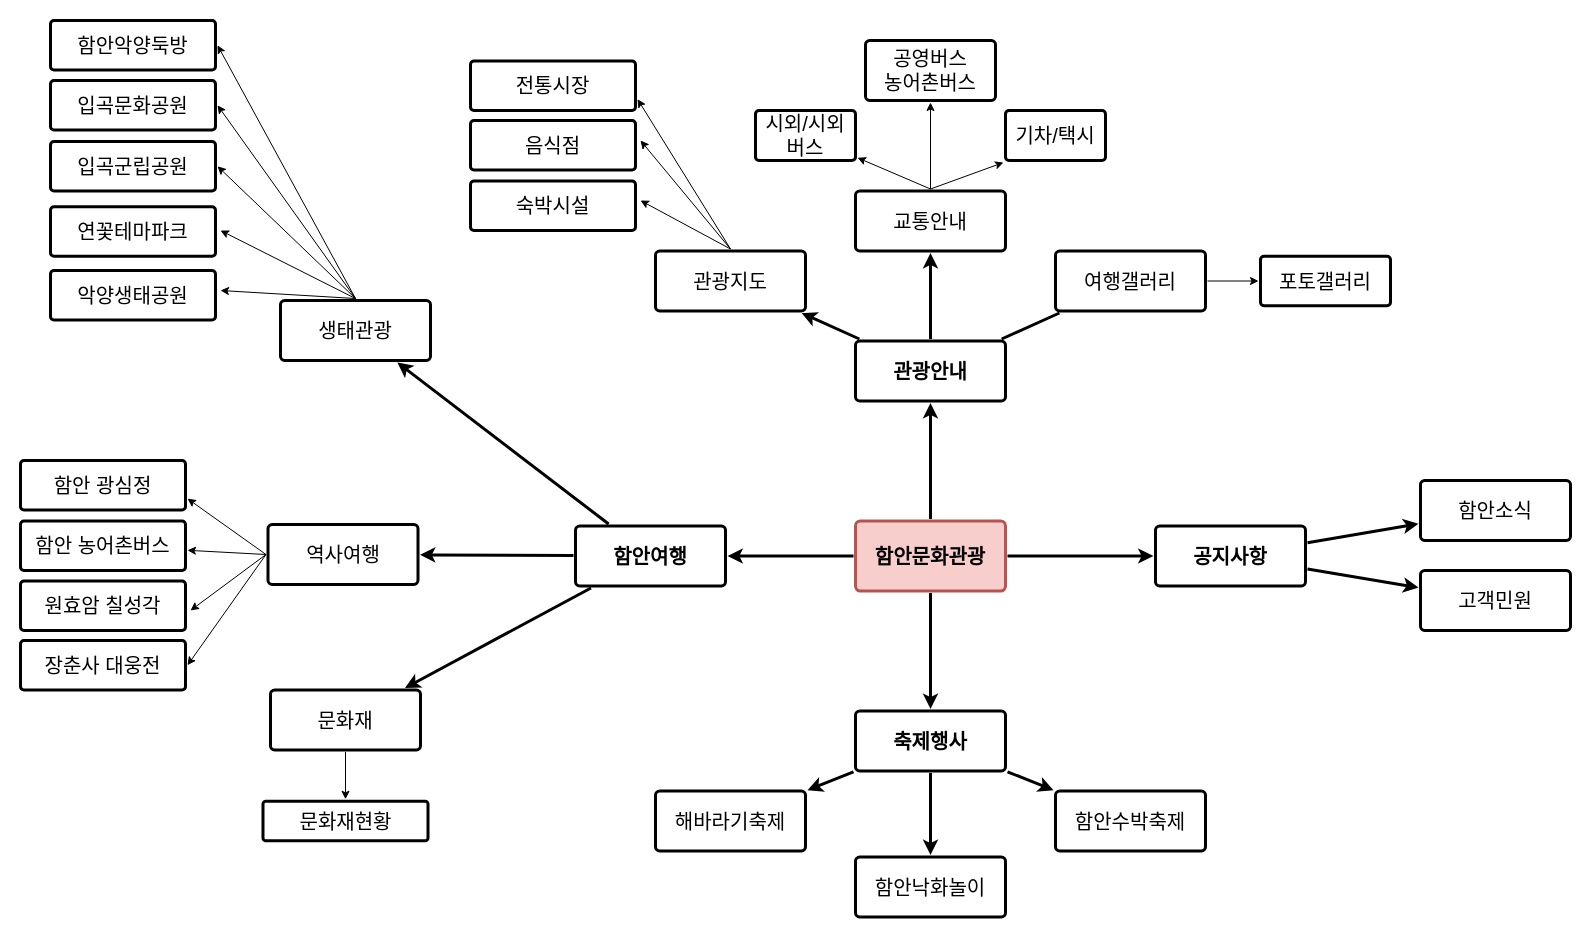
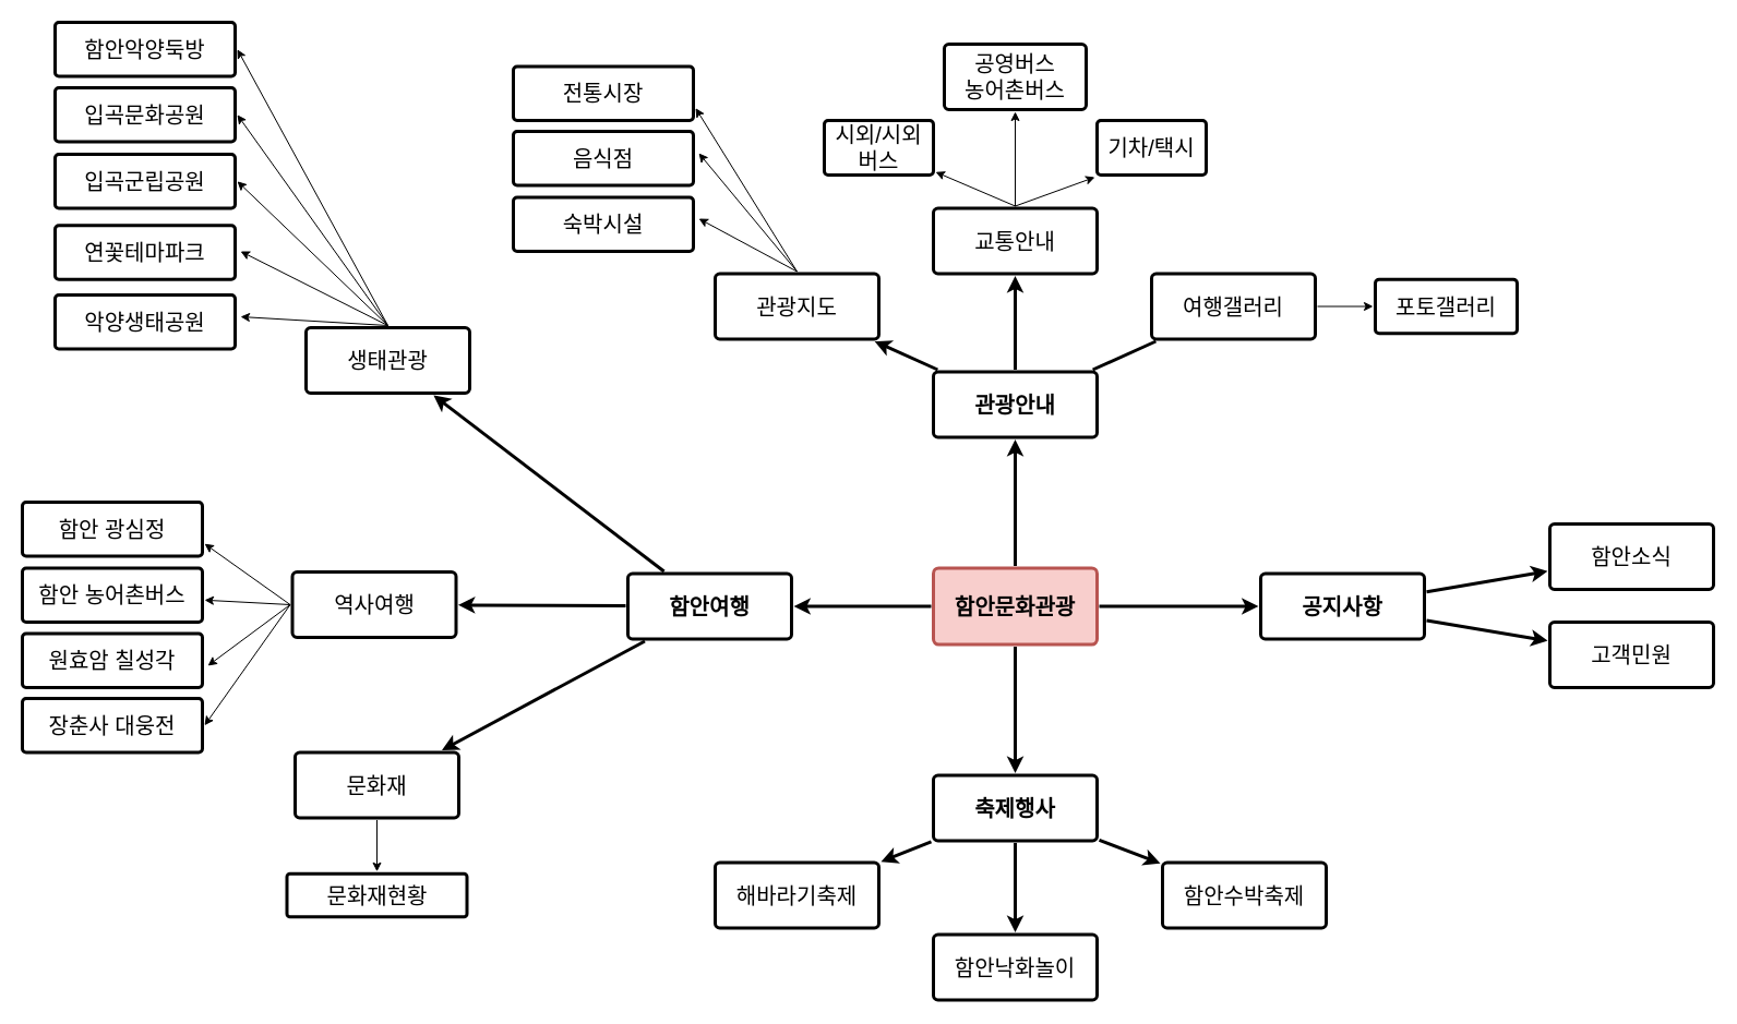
  <mxCell id="0" />
  <mxCell id="1" parent="0" />
  <mxCell id="2" value="" style="edgeStyle=none;rounded=0;jumpStyle=none;html=1;shadow=0;labelBackgroundColor=none;startArrow=none;startFill=0;endArrow=classic;endFill=1;jettySize=auto;orthogonalLoop=1;strokeWidth=3;fontFamily=Helvetica;fontSize=20;fontColor=#23445D;spacing=5;" parent="1" source="6" target="30" edge="1"><mxGeometry relative="1" as="geometry" /></mxCell>
  <mxCell id="3" value="" style="edgeStyle=none;rounded=0;jumpStyle=none;html=1;shadow=0;labelBackgroundColor=none;startArrow=none;startFill=0;endArrow=classic;endFill=1;jettySize=auto;orthogonalLoop=1;strokeWidth=3;fontFamily=Helvetica;fontSize=20;fontColor=#23445D;spacing=5;" parent="1" source="6" target="44" edge="1"><mxGeometry relative="1" as="geometry" /></mxCell>
  <mxCell id="4" value="" style="edgeStyle=none;rounded=0;jumpStyle=none;html=1;shadow=0;labelBackgroundColor=none;startArrow=none;startFill=0;endArrow=classic;endFill=1;jettySize=auto;orthogonalLoop=1;strokeWidth=3;fontFamily=Helvetica;fontSize=20;fontColor=#23445D;spacing=5;" parent="1" source="6" target="26" edge="1"><mxGeometry relative="1" as="geometry" /></mxCell>
  <mxCell id="5" value="" style="edgeStyle=none;rounded=0;jumpStyle=none;html=1;shadow=0;labelBackgroundColor=none;startArrow=none;startFill=0;endArrow=classic;endFill=1;jettySize=auto;orthogonalLoop=1;strokeWidth=3;fontFamily=Helvetica;fontSize=20;fontColor=#23445D;spacing=5;" parent="1" source="6" target="10" edge="1"><mxGeometry relative="1" as="geometry" /></mxCell>
  <mxCell id="6" value="함안문화관광" style="rounded=1;whiteSpace=wrap;html=1;shadow=0;labelBackgroundColor=none;strokeWidth=3;fontFamily=Helvetica;fontSize=20;align=center;fontStyle=1;spacing=5;arcSize=7;perimeterSpacing=2;fillColor=#f8cecc;strokeColor=#b85450;" parent="1" vertex="1"><mxGeometry x="855" y="520.5" width="150" height="70" as="geometry" /></mxCell>
  <mxCell id="7" value="" style="edgeStyle=none;rounded=1;jumpStyle=none;html=1;shadow=0;labelBackgroundColor=none;startArrow=none;startFill=0;jettySize=auto;orthogonalLoop=1;strokeWidth=3;fontFamily=Helvetica;fontSize=20;fontColor=#FFFFFF;spacing=5;fontStyle=1;" parent="1" source="10" target="22" edge="1"><mxGeometry relative="1" as="geometry" /></mxCell>
  <mxCell id="8" value="" style="edgeStyle=none;rounded=1;jumpStyle=none;html=1;shadow=0;labelBackgroundColor=none;startArrow=none;startFill=0;jettySize=auto;orthogonalLoop=1;strokeWidth=3;fontFamily=Helvetica;fontSize=20;fontColor=#FFFFFF;spacing=5;fontStyle=1;" parent="1" source="10" target="17" edge="1"><mxGeometry relative="1" as="geometry" /></mxCell>
  <mxCell id="9" value="" style="edgeStyle=none;rounded=1;jumpStyle=none;html=1;shadow=0;labelBackgroundColor=none;startArrow=none;startFill=0;jettySize=auto;orthogonalLoop=1;strokeWidth=3;fontFamily=Helvetica;fontSize=20;fontColor=#FFFFFF;spacing=5;fontStyle=1;" parent="1" source="10" target="12" edge="1"><mxGeometry relative="1" as="geometry" /></mxCell>
  <mxCell id="10" value="함안여행" style="rounded=1;whiteSpace=wrap;html=1;shadow=0;labelBackgroundColor=none;strokeWidth=3;fontFamily=Helvetica;fontSize=20;align=center;spacing=5;fontStyle=1;arcSize=7;perimeterSpacing=2;" parent="1" vertex="1"><mxGeometry x="575" y="525.5" width="150" height="60" as="geometry" /></mxCell>
  <mxCell id="11" style="edgeStyle=orthogonalEdgeStyle;rounded=0;orthogonalLoop=1;jettySize=auto;html=1;exitX=0.5;exitY=1;exitDx=0;exitDy=0;entryX=0.5;entryY=0;entryDx=0;entryDy=0;" edge="1" parent="1" source="12" target="66"><mxGeometry relative="1" as="geometry" /></mxCell>
  <mxCell id="12" value="문화재" style="rounded=1;whiteSpace=wrap;html=1;shadow=0;labelBackgroundColor=none;strokeWidth=3;fontFamily=Helvetica;fontSize=20;align=center;spacing=5;fontStyle=0;arcSize=7;perimeterSpacing=2;" parent="1" vertex="1"><mxGeometry x="270" y="689.5" width="150" height="60" as="geometry" /></mxCell>
  <mxCell id="13" style="rounded=0;orthogonalLoop=1;jettySize=auto;html=1;exitX=0;exitY=0.5;exitDx=0;exitDy=0;entryX=1;entryY=0.75;entryDx=0;entryDy=0;" edge="1" parent="1" source="17" target="62"><mxGeometry relative="1" as="geometry" /></mxCell>
  <mxCell id="14" style="rounded=0;orthogonalLoop=1;jettySize=auto;html=1;exitX=0;exitY=0.5;exitDx=0;exitDy=0;" edge="1" parent="1" source="17" target="63"><mxGeometry relative="1" as="geometry" /></mxCell>
  <mxCell id="15" style="rounded=0;orthogonalLoop=1;jettySize=auto;html=1;exitX=0;exitY=0.5;exitDx=0;exitDy=0;" edge="1" parent="1" source="17"><mxGeometry relative="1" as="geometry"><mxPoint x="190" y="610" as="targetPoint" /></mxGeometry></mxCell>
  <mxCell id="16" style="rounded=0;orthogonalLoop=1;jettySize=auto;html=1;exitX=0;exitY=0.5;exitDx=0;exitDy=0;entryX=1;entryY=0.5;entryDx=0;entryDy=0;" edge="1" parent="1" source="17" target="65"><mxGeometry relative="1" as="geometry" /></mxCell>
  <mxCell id="17" value="역사여행" style="rounded=1;whiteSpace=wrap;html=1;shadow=0;labelBackgroundColor=none;strokeWidth=3;fontFamily=Helvetica;fontSize=20;align=center;spacing=5;fontStyle=0;arcSize=7;perimeterSpacing=2;" parent="1" vertex="1"><mxGeometry x="267.5" y="524" width="150" height="60" as="geometry" /></mxCell>
  <mxCell id="18" style="rounded=0;orthogonalLoop=1;jettySize=auto;html=1;exitX=0.5;exitY=0;exitDx=0;exitDy=0;entryX=1;entryY=0.5;entryDx=0;entryDy=0;" edge="1" parent="1" source="22" target="59"><mxGeometry relative="1" as="geometry" /></mxCell>
  <mxCell id="19" style="rounded=0;orthogonalLoop=1;jettySize=auto;html=1;exitX=0.5;exitY=0;exitDx=0;exitDy=0;entryX=1;entryY=0.5;entryDx=0;entryDy=0;" edge="1" parent="1" source="22" target="58"><mxGeometry relative="1" as="geometry" /></mxCell>
  <mxCell id="20" style="rounded=0;orthogonalLoop=1;jettySize=auto;html=1;exitX=0.5;exitY=0;exitDx=0;exitDy=0;" edge="1" parent="1" source="22"><mxGeometry relative="1" as="geometry"><mxPoint x="220" y="230" as="targetPoint" /></mxGeometry></mxCell>
  <mxCell id="21" style="rounded=0;orthogonalLoop=1;jettySize=auto;html=1;exitX=0.5;exitY=0;exitDx=0;exitDy=0;" edge="1" parent="1" source="22"><mxGeometry relative="1" as="geometry"><mxPoint x="220" y="290" as="targetPoint" /></mxGeometry></mxCell>
  <mxCell id="22" value="생태관광" style="rounded=1;whiteSpace=wrap;html=1;shadow=0;labelBackgroundColor=none;strokeWidth=3;fontFamily=Helvetica;fontSize=20;align=center;spacing=5;fontStyle=0;arcSize=7;perimeterSpacing=2;" parent="1" vertex="1"><mxGeometry x="280" y="300" width="150" height="60" as="geometry" /></mxCell>
  <mxCell id="23" value="" style="edgeStyle=none;rounded=0;jumpStyle=none;html=1;shadow=0;labelBackgroundColor=none;startArrow=none;startFill=0;endArrow=classic;endFill=1;jettySize=auto;orthogonalLoop=1;strokeWidth=3;fontFamily=Helvetica;fontSize=20;fontColor=#FFFFFF;spacing=5;" parent="1" source="26" target="29" edge="1"><mxGeometry relative="1" as="geometry" /></mxCell>
  <mxCell id="24" value="" style="edgeStyle=none;rounded=0;jumpStyle=none;html=1;shadow=0;labelBackgroundColor=none;startArrow=none;startFill=0;endArrow=classic;endFill=1;jettySize=auto;orthogonalLoop=1;strokeWidth=3;fontFamily=Helvetica;fontSize=20;fontColor=#FFFFFF;spacing=5;" parent="1" source="26" target="28" edge="1"><mxGeometry relative="1" as="geometry" /></mxCell>
  <mxCell id="25" value="" style="edgeStyle=none;rounded=0;jumpStyle=none;html=1;shadow=0;labelBackgroundColor=none;startArrow=none;startFill=0;endArrow=classic;endFill=1;jettySize=auto;orthogonalLoop=1;strokeWidth=3;fontFamily=Helvetica;fontSize=20;fontColor=#FFFFFF;spacing=5;" parent="1" source="26" target="27" edge="1"><mxGeometry relative="1" as="geometry" /></mxCell>
  <mxCell id="26" value="축제행사" style="rounded=1;whiteSpace=wrap;html=1;shadow=0;labelBackgroundColor=none;strokeWidth=3;fontFamily=Helvetica;fontSize=20;align=center;spacing=5;fontStyle=1;arcSize=7;perimeterSpacing=2;" parent="1" vertex="1"><mxGeometry x="855" y="710.5" width="150" height="60" as="geometry" /></mxCell>
- <mxCell id="27" value="함안수박축제" style="rounded=1;whiteSpace=wrap;html=1;shadow=0;labelBackgroundColor=none;strokeWidth=3;fontFamily=Helvetica;fontSize=20;align=center;spacing=5;arcSize=7;perimeterSpacing=2;" parent="1" vertex="1"><mxGeometry x="1055" y="790.5" width="150" height="60" as="geometry" /></mxCell>
+ <mxCell id="27" value="함안수박축제" style="rounded=1;whiteSpace=wrap;html=1;shadow=0;labelBackgroundColor=none;strokeWidth=3;fontFamily=Helvetica;fontSize=20;align=center;spacing=5;arcSize=7;perimeterSpacing=2;" parent="1" vertex="1"><mxGeometry x="1065" y="790.5" width="150" height="60" as="geometry" /></mxCell>
  <mxCell id="28" value="함안낙화놀이" style="rounded=1;whiteSpace=wrap;html=1;shadow=0;labelBackgroundColor=none;strokeWidth=3;fontFamily=Helvetica;fontSize=20;align=center;spacing=5;arcSize=7;perimeterSpacing=2;" parent="1" vertex="1"><mxGeometry x="855" y="856.5" width="150" height="60" as="geometry" /></mxCell>
  <mxCell id="29" value="해바라기축제" style="rounded=1;whiteSpace=wrap;html=1;shadow=0;labelBackgroundColor=none;strokeWidth=3;fontFamily=Helvetica;fontSize=20;align=center;spacing=5;arcSize=7;perimeterSpacing=2;" parent="1" vertex="1"><mxGeometry x="655" y="790.5" width="150" height="60" as="geometry" /></mxCell>
  <mxCell id="30" value="관광안내" style="rounded=1;whiteSpace=wrap;html=1;shadow=0;labelBackgroundColor=none;strokeWidth=3;fontFamily=Helvetica;fontSize=20;align=center;spacing=5;fontStyle=1;arcSize=7;perimeterSpacing=2;" parent="1" vertex="1"><mxGeometry x="855" y="340.5" width="150" height="60" as="geometry" /></mxCell>
  <mxCell id="31" style="rounded=0;orthogonalLoop=1;jettySize=auto;html=1;exitX=1;exitY=0.5;exitDx=0;exitDy=0;entryX=0;entryY=0.5;entryDx=0;entryDy=0;" edge="1" parent="1" source="32" target="49"><mxGeometry relative="1" as="geometry"><mxPoint x="1250" y="210" as="targetPoint" /></mxGeometry></mxCell>
  <mxCell id="32" value="여행갤러리" style="rounded=1;whiteSpace=wrap;html=1;shadow=0;labelBackgroundColor=none;strokeWidth=3;fontFamily=Helvetica;fontSize=20;align=center;spacing=5;arcSize=7;perimeterSpacing=2;" parent="1" vertex="1"><mxGeometry x="1055" y="250.5" width="150" height="60" as="geometry" /></mxCell>
  <mxCell id="33" value="" style="edgeStyle=none;rounded=0;jumpStyle=none;html=1;shadow=0;labelBackgroundColor=none;startArrow=none;startFill=0;endArrow=none;endFill=1;jettySize=auto;orthogonalLoop=1;strokeWidth=3;fontFamily=Helvetica;fontSize=20;fontColor=#FFFFFF;spacing=5;" parent="1" source="30" target="32" edge="1"><mxGeometry relative="1" as="geometry" /></mxCell>
  <mxCell id="34" style="rounded=0;orthogonalLoop=1;jettySize=auto;html=1;exitX=0.5;exitY=0;exitDx=0;exitDy=0;" edge="1" parent="1" source="37" target="50"><mxGeometry relative="1" as="geometry"><mxPoint x="890" as="targetPoint" y="140" /></mxGeometry></mxCell>
  <mxCell id="35" style="rounded=0;orthogonalLoop=1;jettySize=auto;html=1;exitX=0.5;exitY=0;exitDx=0;exitDy=0;entryX=0.5;entryY=1;entryDx=0;entryDy=0;" edge="1" parent="1" source="37" target="51"><mxGeometry relative="1" as="geometry"><mxPoint x="950" y="140" as="targetPoint" /></mxGeometry></mxCell>
  <mxCell id="36" style="rounded=0;orthogonalLoop=1;jettySize=auto;html=1;exitX=0.5;exitY=0;exitDx=0;exitDy=0;entryX=0;entryY=1;entryDx=0;entryDy=0;" edge="1" parent="1" source="37" target="52"><mxGeometry relative="1" as="geometry"><mxPoint x="1020" y="120" as="targetPoint" /></mxGeometry></mxCell>
  <mxCell id="37" value="교통안내" style="rounded=1;whiteSpace=wrap;html=1;shadow=0;labelBackgroundColor=none;strokeWidth=3;fontFamily=Helvetica;fontSize=20;align=center;spacing=5;arcSize=7;perimeterSpacing=2;" parent="1" vertex="1"><mxGeometry x="855" y="190.5" width="150" height="60" as="geometry" /></mxCell>
  <mxCell id="38" value="" style="edgeStyle=none;rounded=0;jumpStyle=none;html=1;shadow=0;labelBackgroundColor=none;startArrow=none;startFill=0;endArrow=classic;endFill=1;jettySize=auto;orthogonalLoop=1;strokeWidth=3;fontFamily=Helvetica;fontSize=20;fontColor=#FFFFFF;spacing=5;" parent="1" source="30" target="37" edge="1"><mxGeometry relative="1" as="geometry" /></mxCell>
  <mxCell id="39" style="rounded=0;orthogonalLoop=1;jettySize=auto;html=1;exitX=0.5;exitY=0;exitDx=0;exitDy=0;" edge="1" parent="1" source="42"><mxGeometry relative="1" as="geometry"><mxPoint x="640" y="140" as="targetPoint" /></mxGeometry></mxCell>
  <mxCell id="40" style="rounded=0;orthogonalLoop=1;jettySize=auto;html=1;exitX=0.5;exitY=0;exitDx=0;exitDy=0;" edge="1" parent="1" source="42"><mxGeometry relative="1" as="geometry"><mxPoint x="640" y="200" as="targetPoint" /></mxGeometry></mxCell>
  <mxCell id="41" style="rounded=0;orthogonalLoop=1;jettySize=auto;html=1;exitX=0.5;exitY=0;exitDx=0;exitDy=0;entryX=1;entryY=0.75;entryDx=0;entryDy=0;" edge="1" parent="1" source="42" target="54"><mxGeometry relative="1" as="geometry" /></mxCell>
  <mxCell id="42" value="관광지도" style="rounded=1;whiteSpace=wrap;html=1;shadow=0;labelBackgroundColor=none;strokeWidth=3;fontFamily=Helvetica;fontSize=20;align=center;spacing=5;arcSize=7;perimeterSpacing=2;" parent="1" vertex="1"><mxGeometry x="655" y="250.5" width="150" height="60" as="geometry" /></mxCell>
  <mxCell id="43" value="" style="edgeStyle=none;rounded=0;jumpStyle=none;html=1;shadow=0;labelBackgroundColor=none;startArrow=none;startFill=0;endArrow=classic;endFill=1;jettySize=auto;orthogonalLoop=1;strokeWidth=3;fontFamily=Helvetica;fontSize=20;fontColor=#FFFFFF;spacing=5;" parent="1" source="30" target="42" edge="1"><mxGeometry relative="1" as="geometry" /></mxCell>
  <mxCell id="44" value="공지사항" style="rounded=1;whiteSpace=wrap;html=1;shadow=0;labelBackgroundColor=none;strokeWidth=3;fontFamily=Helvetica;fontSize=20;align=center;spacing=5;fontStyle=1;arcSize=7;perimeterSpacing=2;" parent="1" vertex="1"><mxGeometry x="1155" y="525.5" width="150" height="60" as="geometry" /></mxCell>
  <mxCell id="45" value="고객민원" style="rounded=1;whiteSpace=wrap;html=1;shadow=0;labelBackgroundColor=none;strokeWidth=3;fontFamily=Helvetica;fontSize=20;align=center;spacing=5;fontStyle=0;arcSize=7;perimeterSpacing=2;" parent="1" vertex="1"><mxGeometry x="1420" y="570" width="150" height="60" as="geometry" /></mxCell>
  <mxCell id="46" value="" style="edgeStyle=none;rounded=1;jumpStyle=none;html=1;shadow=0;labelBackgroundColor=none;startArrow=none;startFill=0;jettySize=auto;orthogonalLoop=1;strokeWidth=3;fontFamily=Helvetica;fontSize=20;fontColor=#FFFFFF;spacing=5;fontStyle=1;" parent="1" source="44" target="45" edge="1"><mxGeometry relative="1" as="geometry" /></mxCell>
  <mxCell id="47" value="함안소식" style="rounded=1;whiteSpace=wrap;html=1;shadow=0;labelBackgroundColor=none;strokeWidth=3;fontFamily=Helvetica;fontSize=20;align=center;spacing=5;fontStyle=0;arcSize=7;perimeterSpacing=2;" parent="1" vertex="1"><mxGeometry x="1420" y="480" width="150" height="60" as="geometry" /></mxCell>
  <mxCell id="48" value="" style="edgeStyle=none;rounded=1;jumpStyle=none;html=1;shadow=0;labelBackgroundColor=none;startArrow=none;startFill=0;jettySize=auto;orthogonalLoop=1;strokeWidth=3;fontFamily=Helvetica;fontSize=20;fontColor=#FFFFFF;spacing=5;fontStyle=1;" parent="1" source="44" target="47" edge="1"><mxGeometry relative="1" as="geometry" /></mxCell>
  <mxCell id="49" value="포토갤러리" style="rounded=1;whiteSpace=wrap;html=1;shadow=0;labelBackgroundColor=none;strokeWidth=3;fontFamily=Helvetica;fontSize=20;align=center;spacing=5;arcSize=7;perimeterSpacing=2;" vertex="1" parent="1"><mxGeometry x="1260" y="255.75" width="130" height="49.5" as="geometry" /></mxCell>
  <mxCell id="50" value="시외/시외버스" style="rounded=1;whiteSpace=wrap;html=1;shadow=0;labelBackgroundColor=none;strokeWidth=3;fontFamily=Helvetica;fontSize=20;align=center;spacing=5;arcSize=7;perimeterSpacing=2;" vertex="1" parent="1"><mxGeometry x="755" y="110" width="100" height="50" as="geometry" /></mxCell>
  <mxCell id="51" value="공영버스&lt;br&gt;농어촌버스" style="rounded=1;whiteSpace=wrap;html=1;shadow=0;labelBackgroundColor=none;strokeWidth=3;fontFamily=Helvetica;fontSize=20;align=center;spacing=5;arcSize=7;perimeterSpacing=2;" vertex="1" parent="1"><mxGeometry x="865" y="40" width="130" height="60" as="geometry" /></mxCell>
  <mxCell id="52" value="기차/택시" style="rounded=1;whiteSpace=wrap;html=1;shadow=0;labelBackgroundColor=none;strokeWidth=3;fontFamily=Helvetica;fontSize=20;align=center;spacing=5;arcSize=7;perimeterSpacing=2;" vertex="1" parent="1"><mxGeometry x="1005" y="110" width="100" height="50" as="geometry" /></mxCell>
  <mxCell id="53" value="음식점" style="rounded=1;whiteSpace=wrap;html=1;shadow=0;labelBackgroundColor=none;strokeWidth=3;fontFamily=Helvetica;fontSize=20;align=center;spacing=5;arcSize=7;perimeterSpacing=2;" vertex="1" parent="1"><mxGeometry x="470" y="120" width="165" height="49.5" as="geometry" /></mxCell>
  <mxCell id="54" value="전통시장" style="rounded=1;whiteSpace=wrap;html=1;shadow=0;labelBackgroundColor=none;strokeWidth=3;fontFamily=Helvetica;fontSize=20;align=center;spacing=5;arcSize=7;perimeterSpacing=2;" vertex="1" parent="1"><mxGeometry x="470" y="60.5" width="165" height="49.5" as="geometry" /></mxCell>
  <mxCell id="55" value="숙박시설" style="rounded=1;whiteSpace=wrap;html=1;shadow=0;labelBackgroundColor=none;strokeWidth=3;fontFamily=Helvetica;fontSize=20;align=center;spacing=5;arcSize=7;perimeterSpacing=2;" vertex="1" parent="1"><mxGeometry x="470" y="180.5" width="165" height="49.5" as="geometry" /></mxCell>
  <mxCell id="56" value="연꽃테마파크" style="rounded=1;whiteSpace=wrap;html=1;shadow=0;labelBackgroundColor=none;strokeWidth=3;fontFamily=Helvetica;fontSize=20;align=center;spacing=5;arcSize=7;perimeterSpacing=2;" vertex="1" parent="1"><mxGeometry x="50" y="206.25" width="165" height="49.5" as="geometry" /></mxCell>
  <mxCell id="57" value="악양생태공원" style="rounded=1;whiteSpace=wrap;html=1;shadow=0;labelBackgroundColor=none;strokeWidth=3;fontFamily=Helvetica;fontSize=20;align=center;spacing=5;arcSize=7;perimeterSpacing=2;" vertex="1" parent="1"><mxGeometry x="50" y="270" width="165" height="49.5" as="geometry" /></mxCell>
  <mxCell id="58" value="입곡군립공원" style="rounded=1;whiteSpace=wrap;html=1;shadow=0;labelBackgroundColor=none;strokeWidth=3;fontFamily=Helvetica;fontSize=20;align=center;spacing=5;arcSize=7;perimeterSpacing=2;" vertex="1" parent="1"><mxGeometry x="50" y="141" width="165" height="49.5" as="geometry" /></mxCell>
  <mxCell id="59" value="입곡문화공원" style="rounded=1;whiteSpace=wrap;html=1;shadow=0;labelBackgroundColor=none;strokeWidth=3;fontFamily=Helvetica;fontSize=20;align=center;spacing=5;arcSize=7;perimeterSpacing=2;" vertex="1" parent="1"><mxGeometry x="50" y="80" width="165" height="49.5" as="geometry" /></mxCell>
  <mxCell id="60" style="rounded=0;orthogonalLoop=1;jettySize=auto;html=1;exitX=0.5;exitY=0;exitDx=0;exitDy=0;entryX=1;entryY=0.5;entryDx=0;entryDy=0;" edge="1" parent="1" source="22" target="61"><mxGeometry relative="1" as="geometry" /></mxCell>
  <mxCell id="61" value="함안악양둑방" style="rounded=1;whiteSpace=wrap;html=1;shadow=0;labelBackgroundColor=none;strokeWidth=3;fontFamily=Helvetica;fontSize=20;align=center;spacing=5;arcSize=7;perimeterSpacing=2;" vertex="1" parent="1"><mxGeometry x="50" y="20" width="165" height="49.5" as="geometry" /></mxCell>
  <mxCell id="62" value="함안 광심정" style="rounded=1;whiteSpace=wrap;html=1;shadow=0;labelBackgroundColor=none;strokeWidth=3;fontFamily=Helvetica;fontSize=20;align=center;spacing=5;arcSize=7;perimeterSpacing=2;" vertex="1" parent="1"><mxGeometry x="20" y="460" width="165" height="49.5" as="geometry" /></mxCell>
  <mxCell id="63" value="함안 농어촌버스" style="rounded=1;whiteSpace=wrap;html=1;shadow=0;labelBackgroundColor=none;strokeWidth=3;fontFamily=Helvetica;fontSize=20;align=center;spacing=5;arcSize=7;perimeterSpacing=2;" vertex="1" parent="1"><mxGeometry x="20" y="520.5" width="165" height="49.5" as="geometry" /></mxCell>
  <mxCell id="64" value="원효암 칠성각" style="rounded=1;whiteSpace=wrap;html=1;shadow=0;labelBackgroundColor=none;strokeWidth=3;fontFamily=Helvetica;fontSize=20;align=center;spacing=5;arcSize=7;perimeterSpacing=2;" vertex="1" parent="1"><mxGeometry x="20" y="580.5" width="165" height="49.5" as="geometry" /></mxCell>
  <mxCell id="65" value="장춘사 대웅전" style="rounded=1;whiteSpace=wrap;html=1;shadow=0;labelBackgroundColor=none;strokeWidth=3;fontFamily=Helvetica;fontSize=20;align=center;spacing=5;arcSize=7;perimeterSpacing=2;" vertex="1" parent="1"><mxGeometry x="20" y="640" width="165" height="49.5" as="geometry" /></mxCell>
  <mxCell id="66" value="문화재현황" style="rounded=1;whiteSpace=wrap;html=1;shadow=0;labelBackgroundColor=none;strokeWidth=3;fontFamily=Helvetica;fontSize=20;align=center;spacing=5;arcSize=7;perimeterSpacing=2;" vertex="1" parent="1"><mxGeometry x="262.5" y="800.75" width="165" height="39.5" as="geometry" /></mxCell>
